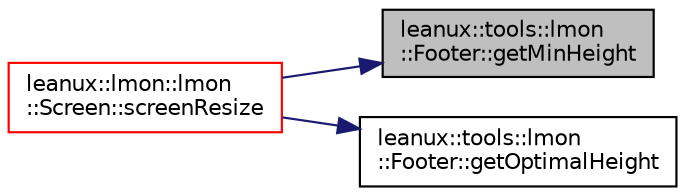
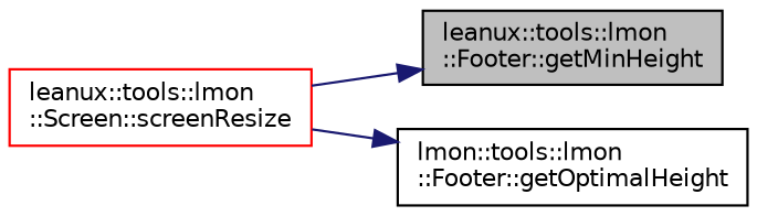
  digraph {
    rankdir=RL
    node [color=black fontname=Helvetica fontsize=10 shape=record]
    edge [color=midnightblue dir=back fontname=Helvetica fontsize=10 labelfontname=Helvetica labelfontsize=10 style=solid]
    n1 [fillcolor=grey75 fontcolor=black height=0.2 label="leanux::tools::lmon\l::Footer::getMinHeight" style=filled width=0.4]
-   n2 [color=red height=0.2 label="leanux::lmon::lmon\l::Screen::screenResize" width=0.4]
-   n3 [height=0.2 label="leanux::tools::lmon\l::Footer::getOptimalHeight" width=0.4]
+   n2 [color=red height=0.2 label="leanux::tools::lmon\l::Screen::screenResize" width=0.4]
+   n3 [height=0.2 label="lmon::tools::lmon\l::Footer::getOptimalHeight" width=0.4]
    n1 -> n2
    n3 -> n2
  }
